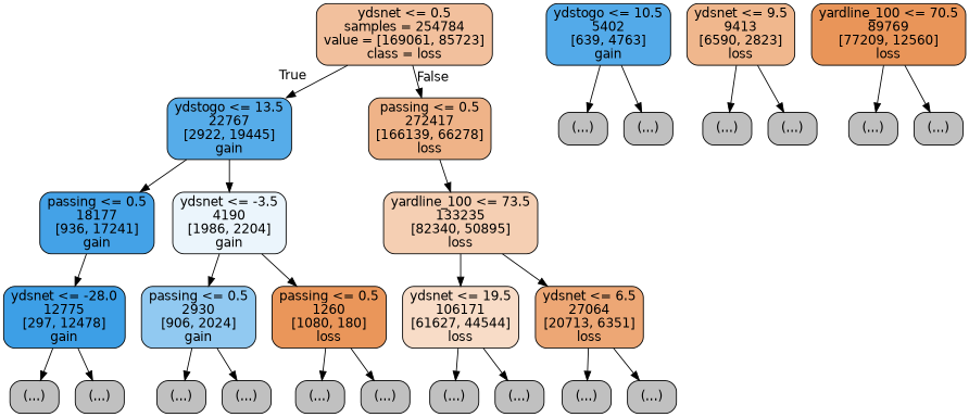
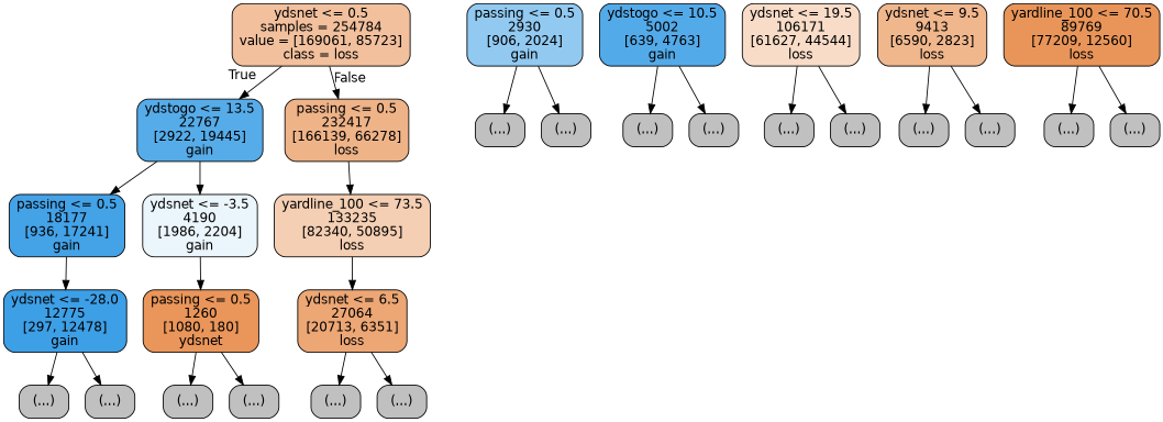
  digraph {
    node [color=black fillcolor="#C0C0C0" fontname=helvetica shape=box style="filled, rounded"]
    edge [fontname=helvetica]
    n1 [fillcolor="#e581397e" label="ydsnet <= 0.5\nsamples = 254784\nvalue = [169061, 85723]\nclass = loss"]
    n2 [fillcolor="#399de5d9" label="ydstogo <= 13.5\n22767\n[2922, 19445]\ngain"]
-   n3 [fillcolor="#e5813999" label="passing <= 0.5\n272417\n[166139, 66278]\nloss"]
+   n3 [fillcolor="#e5813999" label="passing <= 0.5\n232417\n[166139, 66278]\nloss"]
    n4 [fillcolor="#399de5f1" label="passing <= 0.5\n18177\n[936, 17241]\ngain"]
    n5 [fillcolor="#399de519" label="ydsnet <= -3.5\n4190\n[1986, 2204]\ngain"]
    n6 [fillcolor="#e5813961" label="yardline_100 <= 73.5\n133235\n[82340, 50895]\nloss"]
    n7 [fillcolor="#399de5f9" label="ydsnet <= -28.0\n12775\n[297, 12478]\ngain"]
    n8 [fillcolor="#399de58d" label="passing <= 0.5\n2930\n[906, 2024]\ngain"]
-   n9 [fillcolor="#e58139d4" label="passing <= 0.5\n1260\n[1080, 180]\nloss"]
-   n10 [fillcolor="#399de5dd" label="ydstogo <= 10.5\n5402\n[639, 4763]\ngain"]
+   n9 [fillcolor="#e58139d4" label="passing <= 0.5\n1260\n[1080, 180]\nydsnet"]
+   n10 [fillcolor="#399de5dd" label="ydstogo <= 10.5\n5002\n[639, 4763]\ngain"]
    n11 [label="(...)"]
    n12 [label="(...)"]
    n13 [label="(...)"]
    n14 [label="(...)"]
    n15 [label="(...)"]
    n16 [label="(...)"]
    n17 [label="(...)"]
    n18 [label="(...)"]
    n19 [fillcolor="#e5813947" label="ydsnet <= 19.5\n106171\n[61627, 44544]\nloss"]
    n20 [fillcolor="#e58139b1" label="ydsnet <= 6.5\n27064\n[20713, 6351]\nloss"]
    n21 [fillcolor="#e5813992" label="ydsnet <= 9.5\n9413\n[6590, 2823]\nloss"]
    n22 [label="(...)"]
    n23 [label="(...)"]
    n24 [fillcolor="#e58139d6" label="yardline_100 <= 70.5\n89769\n[77209, 12560]\nloss"]
    n25 [label="(...)"]
    n26 [label="(...)"]
    n27 [label="(...)"]
    n28 [label="(...)"]
    n29 [label="(...)"]
    n30 [label="(...)"]
    n1 -> n2 [headlabel=True labelangle=45 labeldistance=2.5]
    n1 -> n3 [headlabel=False labelangle=-45 labeldistance=2.5]
    n2 -> n4
    n2 -> n5
    n3 -> n6
    n4 -> n7
-   n5 -> n8
    n5 -> n9
-   n6 -> n19
    n6 -> n20
    n7 -> n13
    n7 -> n14
    n8 -> n15
    n8 -> n16
    n9 -> n17
    n9 -> n18
    n10 -> n11
    n10 -> n12
    n19 -> n27
    n19 -> n28
    n20 -> n29
    n20 -> n30
    n21 -> n22
    n21 -> n23
    n24 -> n25
    n24 -> n26
  }
